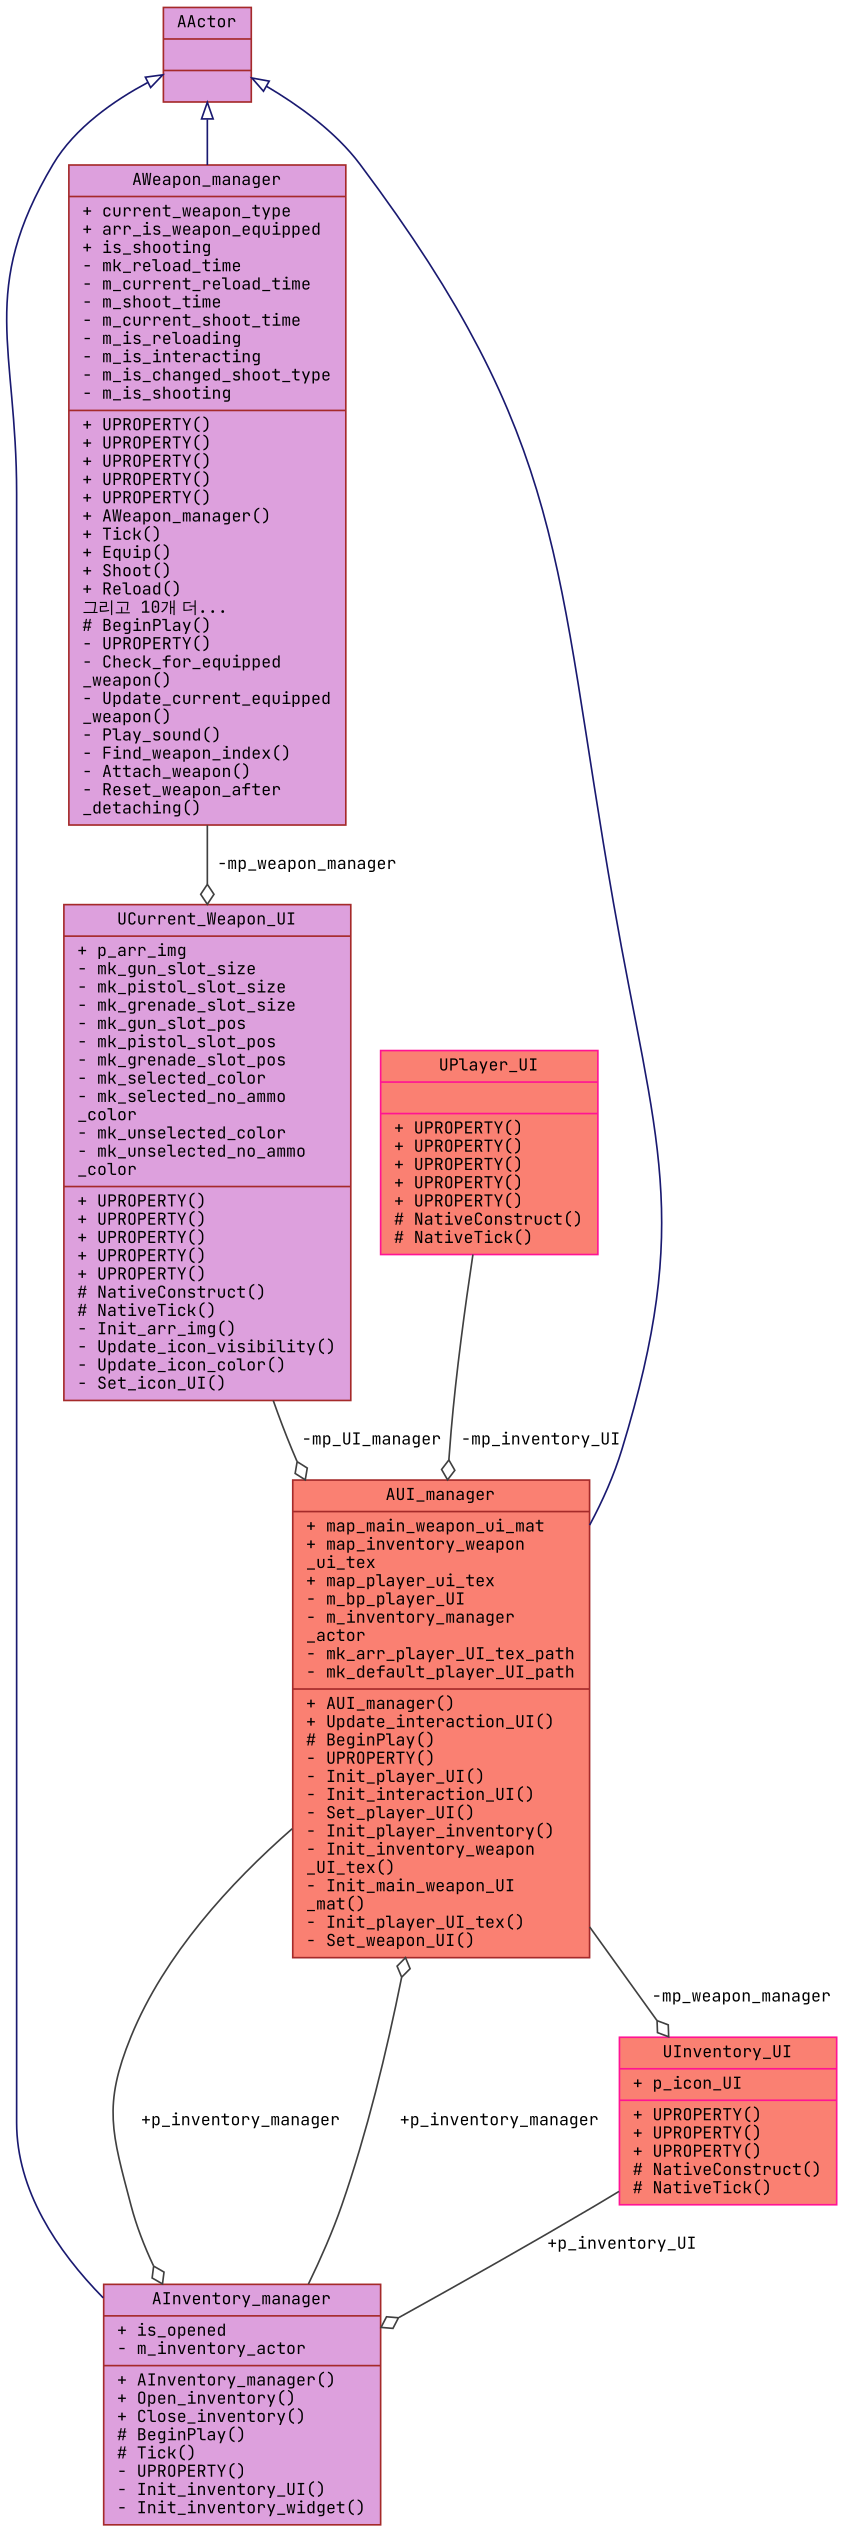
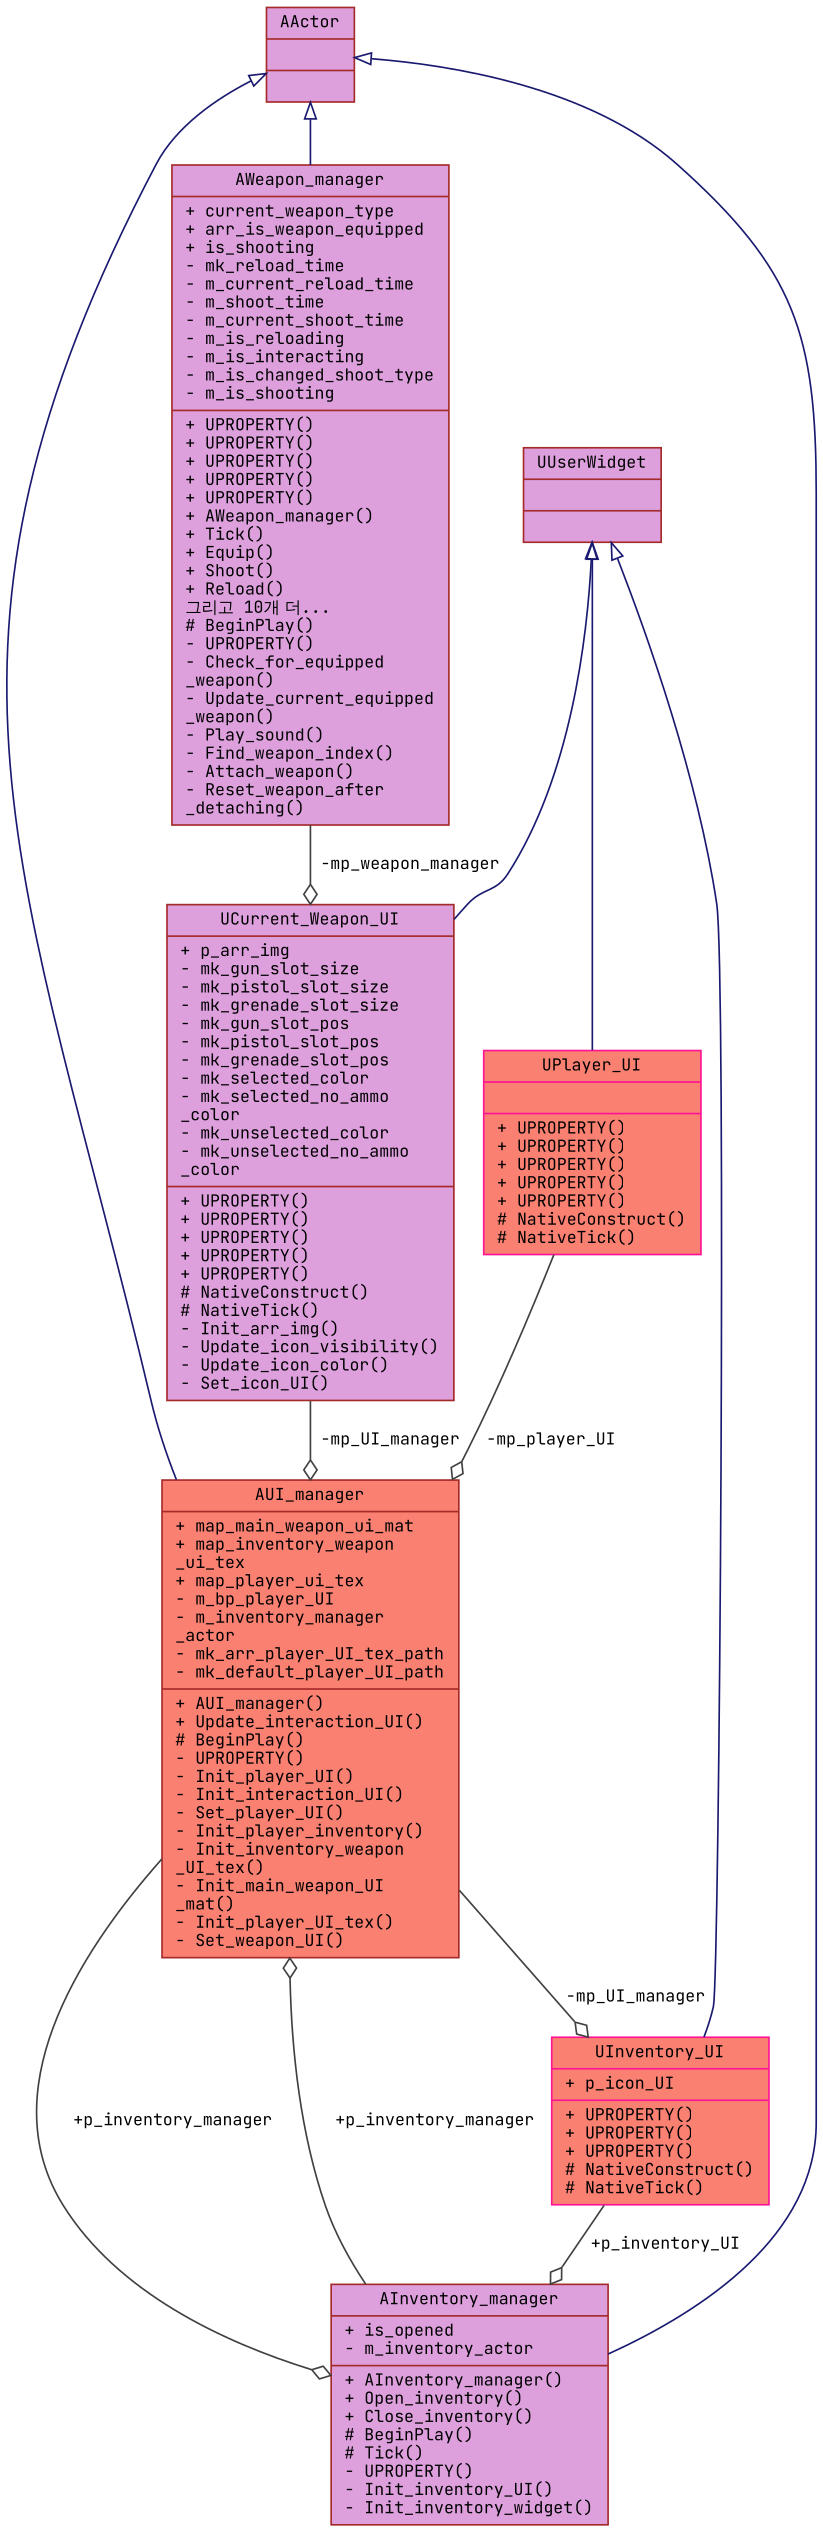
  digraph {
    fontname="JetBrains Mono"
    node [color=brown fillcolor=plum fontname="JetBrains Mono" fontsize=10 shape=record style=filled]
    edge [arrowhead=odiamond color=grey25 fontname="JetBrains Mono" fontsize=10 labelfontname=Helvetica labelfontsize=10 style=solid]
    n1 [fontcolor=black height=0.2 label="{UCurrent_Weapon_UI\n|+ p_arr_img\l- mk_gun_slot_size\l- mk_pistol_slot_size\l- mk_grenade_slot_size\l- mk_gun_slot_pos\l- mk_pistol_slot_pos\l- mk_grenade_slot_pos\l- mk_selected_color\l- mk_selected_no_ammo\l_color\l- mk_unselected_color\l- mk_unselected_no_ammo\l_color\l|+ UPROPERTY()\l+ UPROPERTY()\l+ UPROPERTY()\l+ UPROPERTY()\l+ UPROPERTY()\l# NativeConstruct()\l# NativeTick()\l- Init_arr_img()\l- Update_icon_visibility()\l- Update_icon_color()\l- Set_icon_UI()\l}" width=0.4]
    n2 [fillcolor=salmon height=0.2 label="{AUI_manager\n|+ map_main_weapon_ui_mat\l+ map_inventory_weapon\l_ui_tex\l+ map_player_ui_tex\l- m_bp_player_UI\l- m_inventory_manager\l_actor\l- mk_arr_player_UI_tex_path\l- mk_default_player_UI_path\l|+ AUI_manager()\l+ Update_interaction_UI()\l# BeginPlay()\l- UPROPERTY()\l- Init_player_UI()\l- Init_interaction_UI()\l- Set_player_UI()\l- Init_player_inventory()\l- Init_inventory_weapon\l_UI_tex()\l- Init_main_weapon_UI\l_mat()\l- Init_player_UI_tex()\l- Set_weapon_UI()\l}" width=0.4]
+   n3 [height=0.2 label="{UUserWidget\n||}" width=0.4]
    n4 [color=deeppink fillcolor=salmon height=0.2 label="{UPlayer_UI\n||+ UPROPERTY()\l+ UPROPERTY()\l+ UPROPERTY()\l+ UPROPERTY()\l+ UPROPERTY()\l# NativeConstruct()\l# NativeTick()\l}" width=0.4]
    n5 [color=deeppink fillcolor=salmon height=0.2 label="{UInventory_UI\n|+ p_icon_UI\l|+ UPROPERTY()\l+ UPROPERTY()\l+ UPROPERTY()\l# NativeConstruct()\l# NativeTick()\l}" width=0.4]
    n6 [height=0.2 label="{AInventory_manager\n|+ is_opened\l- m_inventory_actor\l|+ AInventory_manager()\l+ Open_inventory()\l+ Close_inventory()\l# BeginPlay()\l# Tick()\l- UPROPERTY()\l- Init_inventory_UI()\l- Init_inventory_widget()\l}" width=0.4]
    n7 [height=0.2 label="{AActor\n||}" width=0.4]
    n8 [height=0.2 label="{AWeapon_manager\n|+ current_weapon_type\l+ arr_is_weapon_equipped\l+ is_shooting\l- mk_reload_time\l- m_current_reload_time\l- m_shoot_time\l- m_current_shoot_time\l- m_is_reloading\l- m_is_interacting\l- m_is_changed_shoot_type\l- m_is_shooting\l|+ UPROPERTY()\l+ UPROPERTY()\l+ UPROPERTY()\l+ UPROPERTY()\l+ UPROPERTY()\l+ AWeapon_manager()\l+ Tick()\l+ Equip()\l+ Shoot()\l+ Reload()\l그리고 10개 더...\l# BeginPlay()\l- UPROPERTY()\l- Check_for_equipped\l_weapon()\l- Update_current_equipped\l_weapon()\l- Play_sound()\l- Find_weapon_index()\l- Attach_weapon()\l- Reset_weapon_after\l_detaching()\l}" width=0.4]
    n1 -> n2 [label=" -mp_UI_manager"]
-   n2 -> n5 [label=" -mp_weapon_manager"]
+   n2 -> n5 [label=" -mp_UI_manager"]
    n2 -> n6 [label=" +p_inventory_manager"]
-   n4 -> n2 [label=" -mp_inventory_UI"]
+   n3 -> n1 [arrowtail=onormal color=midnightblue dir=back arrowhead=""]
+   n3 -> n4 [arrowtail=onormal color=midnightblue dir=back arrowhead=""]
+   n3 -> n5 [arrowtail=onormal color=midnightblue dir=back arrowhead=""]
+   n4 -> n2 [label=" -mp_player_UI"]
    n5 -> n6 [label=" +p_inventory_UI"]
    n6 -> n2 [label=" +p_inventory_manager"]
    n7 -> n2 [arrowtail=onormal color=midnightblue dir=back arrowhead=""]
    n7 -> n6 [arrowtail=onormal color=midnightblue dir=back arrowhead=""]
    n7 -> n8 [arrowtail=onormal color=midnightblue dir=back arrowhead=""]
    n8 -> n1 [label=" -mp_weapon_manager"]
  }
